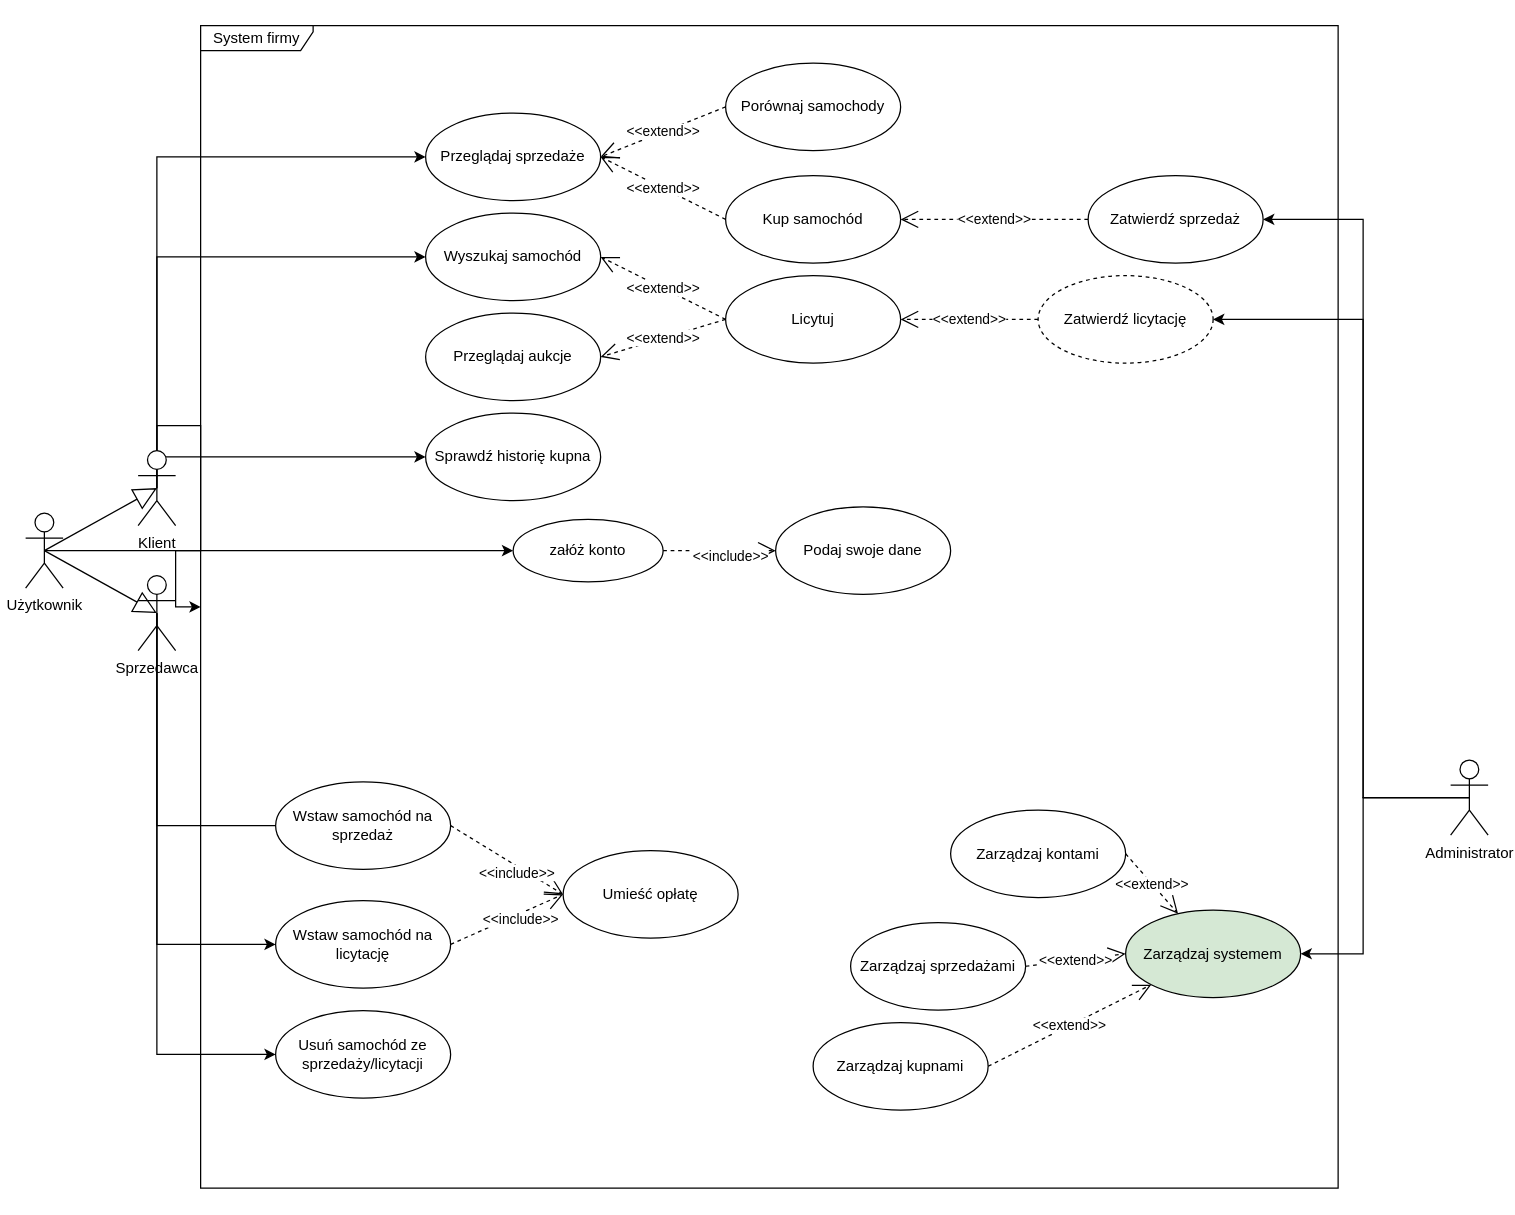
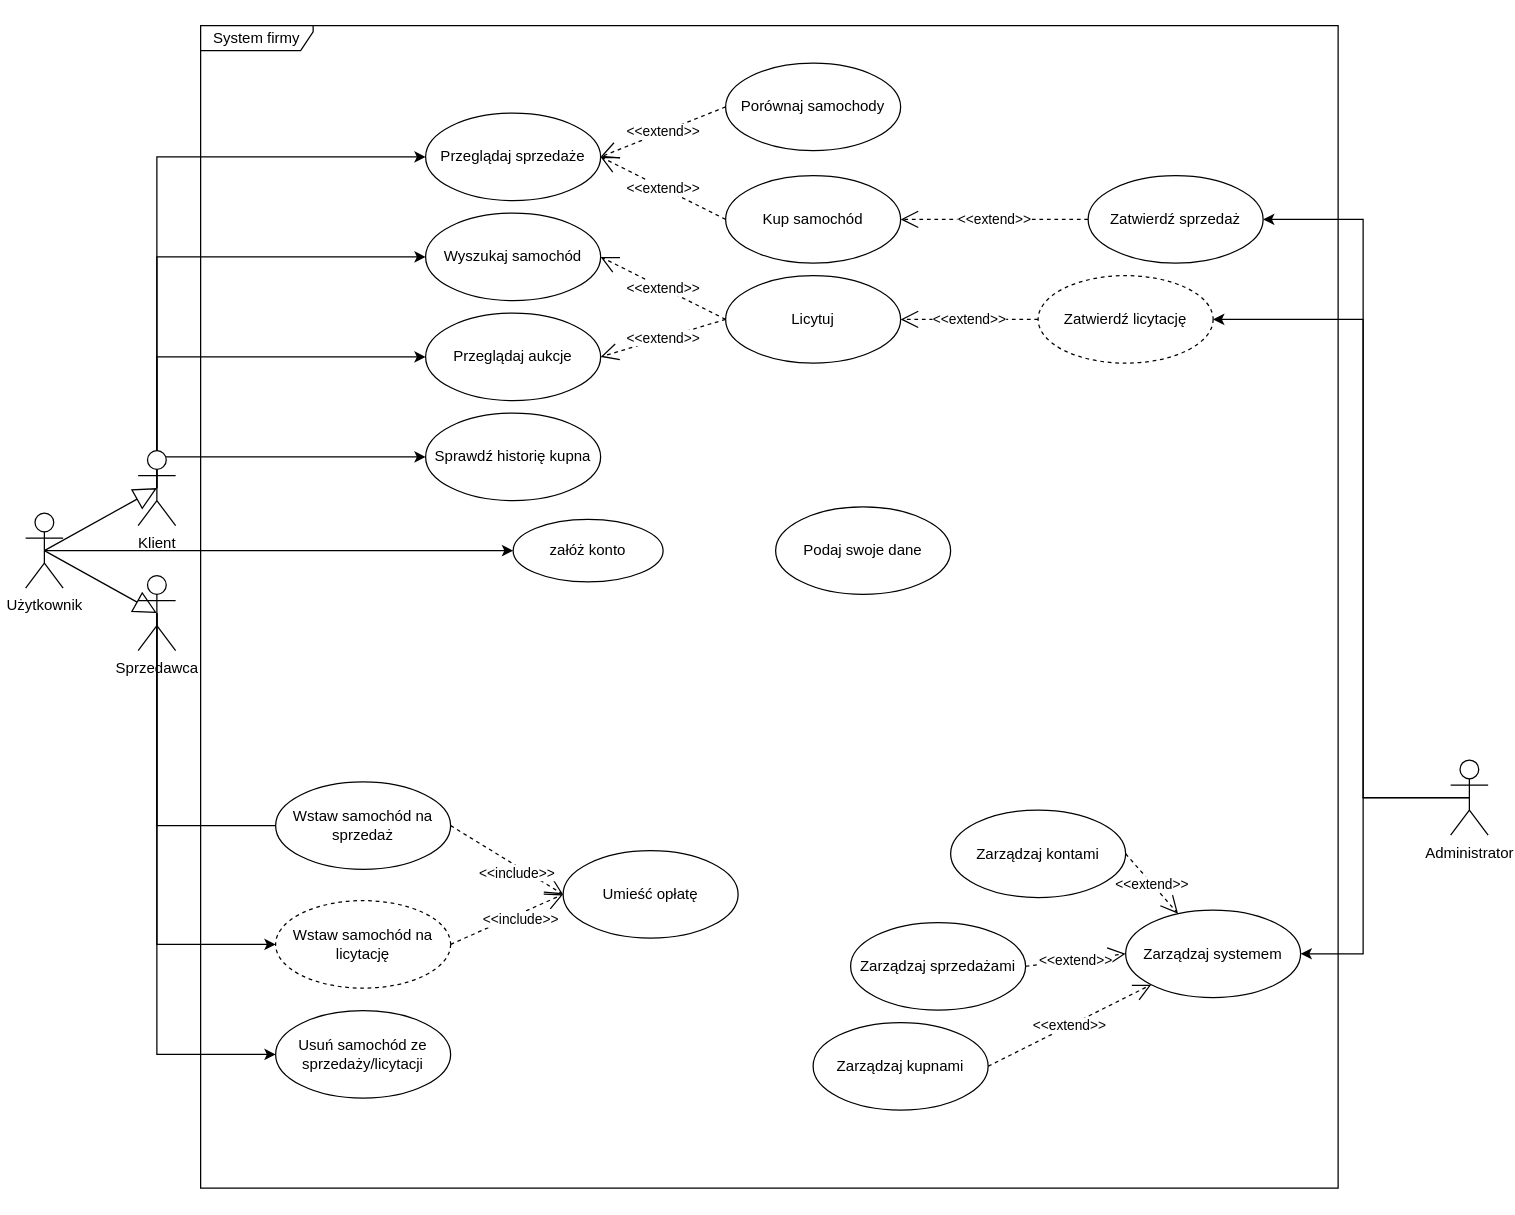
  <mxCell id="0" />
  <mxCell id="1" parent="0" />
  <mxCell id="2" style="edgeStyle=orthogonalEdgeStyle;rounded=0;orthogonalLoop=1;jettySize=auto;html=1;exitX=0.5;exitY=0.5;exitDx=0;exitDy=0;exitPerimeter=0;entryX=0;entryY=0.5;entryDx=0;entryDy=0;" edge="1" parent="1" source="6" target="22"><mxGeometry relative="1" as="geometry"><Array as="points"><mxPoint x="125" y="365" /></Array></mxGeometry></mxCell>
- <mxCell id="3" style="edgeStyle=orthogonalEdgeStyle;rounded=0;orthogonalLoop=1;jettySize=auto;html=1;exitX=0.5;exitY=0;exitDx=0;exitDy=0;exitPerimeter=0;" edge="1" parent="1" source="6" target="17"><mxGeometry relative="1" as="geometry" /></mxCell>
+ <mxCell id="3" style="edgeStyle=orthogonalEdgeStyle;rounded=0;orthogonalLoop=1;jettySize=auto;html=1;exitX=0.5;exitY=0;exitDx=0;exitDy=0;exitPerimeter=0;entryX=0;entryY=0.5;entryDx=0;entryDy=0;" edge="1" parent="1" source="6" target="19"><mxGeometry relative="1" as="geometry" /></mxCell>
  <mxCell id="4" style="edgeStyle=orthogonalEdgeStyle;rounded=0;orthogonalLoop=1;jettySize=auto;html=1;exitX=0.5;exitY=0;exitDx=0;exitDy=0;exitPerimeter=0;entryX=0;entryY=0.5;entryDx=0;entryDy=0;" edge="1" parent="1" source="6" target="20"><mxGeometry relative="1" as="geometry" /></mxCell>
  <mxCell id="5" style="edgeStyle=orthogonalEdgeStyle;rounded=0;orthogonalLoop=1;jettySize=auto;html=1;exitX=0.5;exitY=0.5;exitDx=0;exitDy=0;exitPerimeter=0;entryX=0;entryY=0.5;entryDx=0;entryDy=0;" edge="1" parent="1" source="6" target="23"><mxGeometry relative="1" as="geometry"><Array as="points"><mxPoint x="125" y="205" /></Array></mxGeometry></mxCell>
  <mxCell id="6" value="Klient" style="shape=umlActor;verticalLabelPosition=bottom;verticalAlign=top;html=1;" vertex="1" parent="1"><mxGeometry x="110" y="360" width="30" height="60" as="geometry" /></mxCell>
  <mxCell id="7" style="edgeStyle=orthogonalEdgeStyle;rounded=0;orthogonalLoop=1;jettySize=auto;html=1;exitX=0.5;exitY=0.5;exitDx=0;exitDy=0;exitPerimeter=0;entryX=0;entryY=0.5;entryDx=0;entryDy=0;endArrow=none;" edge="1" parent="1" source="10" target="38"><mxGeometry relative="1" as="geometry"><Array as="points"><mxPoint x="125" y="660" /></Array></mxGeometry></mxCell>
  <mxCell id="8" style="edgeStyle=orthogonalEdgeStyle;rounded=0;orthogonalLoop=1;jettySize=auto;html=1;exitX=0.5;exitY=0.5;exitDx=0;exitDy=0;exitPerimeter=0;entryX=0;entryY=0.5;entryDx=0;entryDy=0;" edge="1" parent="1" source="10" target="44"><mxGeometry relative="1" as="geometry"><Array as="points"><mxPoint x="125" y="755" /></Array></mxGeometry></mxCell>
  <mxCell id="9" style="edgeStyle=orthogonalEdgeStyle;rounded=0;orthogonalLoop=1;jettySize=auto;html=1;exitX=0.5;exitY=0.5;exitDx=0;exitDy=0;exitPerimeter=0;entryX=0;entryY=0.5;entryDx=0;entryDy=0;" edge="1" parent="1" source="10" target="46"><mxGeometry relative="1" as="geometry"><Array as="points"><mxPoint x="125" y="843" /></Array></mxGeometry></mxCell>
  <mxCell id="10" value="Sprzedawca" style="shape=umlActor;verticalLabelPosition=bottom;verticalAlign=top;html=1;" vertex="1" parent="1"><mxGeometry x="110" y="460" width="30" height="60" as="geometry" /></mxCell>
  <mxCell id="11" style="edgeStyle=orthogonalEdgeStyle;rounded=0;orthogonalLoop=1;jettySize=auto;html=1;exitX=0.5;exitY=0.5;exitDx=0;exitDy=0;exitPerimeter=0;entryX=0;entryY=0.5;entryDx=0;entryDy=0;" edge="1" parent="1" source="12" target="18"><mxGeometry relative="1" as="geometry"><mxPoint x="360" y="440" as="targetPoint" /><Array as="points" /></mxGeometry></mxCell>
  <mxCell id="12" value="Użytkownik" style="shape=umlActor;verticalLabelPosition=bottom;verticalAlign=top;html=1;" vertex="1" parent="1"><mxGeometry x="20" y="410" width="30" height="60" as="geometry" /></mxCell>
  <mxCell id="13" style="edgeStyle=orthogonalEdgeStyle;rounded=0;orthogonalLoop=1;jettySize=auto;html=1;exitX=0.5;exitY=0.5;exitDx=0;exitDy=0;exitPerimeter=0;entryX=1;entryY=0.5;entryDx=0;entryDy=0;" edge="1" parent="1" source="16" target="24"><mxGeometry relative="1" as="geometry"><Array as="points"><mxPoint x="1090" y="637" /><mxPoint x="1090" y="763" /></Array></mxGeometry></mxCell>
  <mxCell id="14" style="edgeStyle=orthogonalEdgeStyle;rounded=0;orthogonalLoop=1;jettySize=auto;html=1;exitX=0.5;exitY=0.5;exitDx=0;exitDy=0;exitPerimeter=0;entryX=1;entryY=0.5;entryDx=0;entryDy=0;" edge="1" parent="1" source="16" target="32"><mxGeometry relative="1" as="geometry"><Array as="points"><mxPoint x="1090" y="638" /><mxPoint x="1090" y="255" /></Array></mxGeometry></mxCell>
  <mxCell id="15" style="edgeStyle=orthogonalEdgeStyle;rounded=0;orthogonalLoop=1;jettySize=auto;html=1;exitX=0.5;exitY=0.5;exitDx=0;exitDy=0;exitPerimeter=0;entryX=1;entryY=0.5;entryDx=0;entryDy=0;" edge="1" parent="1" source="16" target="33"><mxGeometry relative="1" as="geometry"><Array as="points"><mxPoint x="1090" y="638" /><mxPoint x="1090" y="175" /></Array></mxGeometry></mxCell>
  <mxCell id="16" value="Administrator" style="shape=umlActor;verticalLabelPosition=bottom;verticalAlign=top;html=1;" vertex="1" parent="1"><mxGeometry x="1160" y="607.5" width="30" height="60" as="geometry" /></mxCell>
  <mxCell id="17" value="System firmy" style="shape=umlFrame;whiteSpace=wrap;html=1;width=90;height=20;" vertex="1" parent="1"><mxGeometry y="20" width="910" height="930" as="geometry" x="160" /></mxCell>
  <mxCell id="18" value="załóż konto" style="ellipse;whiteSpace=wrap;html=1;" vertex="1" parent="1"><mxGeometry x="410" y="415" width="120" height="50" as="geometry" /></mxCell>
  <mxCell id="19" value="Przeglądaj aukcje" style="ellipse;whiteSpace=wrap;html=1;" vertex="1" parent="1"><mxGeometry x="340" y="250" width="140" height="70" as="geometry" /></mxCell>
  <mxCell id="20" value="Przeglądaj sprzedaże" style="ellipse;whiteSpace=wrap;html=1;" vertex="1" parent="1"><mxGeometry x="340" y="90" width="140" height="70" as="geometry" /></mxCell>
  <mxCell id="21" value="Licytuj" style="ellipse;whiteSpace=wrap;html=1;" vertex="1" parent="1"><mxGeometry x="580" y="220" width="140" height="70" as="geometry" /></mxCell>
  <mxCell id="22" value="Sprawdź historię kupna" style="ellipse;whiteSpace=wrap;html=1;" vertex="1" parent="1"><mxGeometry x="340" y="330" width="140" height="70" as="geometry" /></mxCell>
  <mxCell id="23" value="Wyszukaj samochód" style="ellipse;whiteSpace=wrap;html=1;" vertex="1" parent="1"><mxGeometry x="340" y="170" width="140" height="70" as="geometry" /></mxCell>
- <mxCell id="24" value="Zarządzaj systemem" style="ellipse;whiteSpace=wrap;html=1;fillColor=#d5e8d4;" vertex="1" parent="1"><mxGeometry x="900" y="727.5" width="140" height="70" as="geometry" /></mxCell>
+ <mxCell id="24" value="Zarządzaj systemem" style="ellipse;whiteSpace=wrap;html=1;" vertex="1" parent="1"><mxGeometry x="900" y="727.5" width="140" height="70" as="geometry" /></mxCell>
  <mxCell id="25" value="Zarządzaj kontami" style="ellipse;whiteSpace=wrap;html=1;" vertex="1" parent="1"><mxGeometry x="760" y="647.5" width="140" height="70" as="geometry" /></mxCell>
  <mxCell id="26" value="Zarządzaj sprzedażami" style="ellipse;whiteSpace=wrap;html=1;" vertex="1" parent="1"><mxGeometry x="680" y="737.5" width="140" height="70" as="geometry" /></mxCell>
  <mxCell id="27" value="Zarządzaj kupnami" style="ellipse;whiteSpace=wrap;html=1;" vertex="1" parent="1"><mxGeometry x="650" y="817.5" width="140" height="70" as="geometry" /></mxCell>
  <mxCell id="28" value="&amp;lt;&amp;lt;extend&amp;gt;&amp;gt;" style="endArrow=open;endSize=12;dashed=1;html=1;exitX=1;exitY=0.5;exitDx=0;exitDy=0;" edge="1" parent="1" source="25" target="24"><mxGeometry width="160" relative="1" as="geometry"><mxPoint x="800" y="787.5" as="sourcePoint" /><mxPoint x="920" y="667.5" as="targetPoint" /><Array as="points" /><mxPoint as="offset" /></mxGeometry></mxCell>
  <mxCell id="29" value="&amp;lt;&amp;lt;extend&amp;gt;&amp;gt;" style="endArrow=open;endSize=12;dashed=1;html=1;exitX=1;exitY=0.5;exitDx=0;exitDy=0;entryX=0;entryY=0.5;entryDx=0;entryDy=0;" edge="1" parent="1" source="26" target="24"><mxGeometry width="160" relative="1" as="geometry"><mxPoint x="690" y="772.5" as="sourcePoint" /><mxPoint x="880" y="761.79" as="targetPoint" /><Array as="points" /><mxPoint as="offset" /></mxGeometry></mxCell>
  <mxCell id="30" value="&amp;lt;&amp;lt;extend&amp;gt;&amp;gt;" style="endArrow=open;endSize=12;dashed=1;html=1;exitX=1;exitY=0.5;exitDx=0;exitDy=0;entryX=0;entryY=1;entryDx=0;entryDy=0;" edge="1" parent="1" source="27" target="24"><mxGeometry width="160" relative="1" as="geometry"><mxPoint x="800" y="827.5" as="sourcePoint" /><mxPoint x="960" y="827.5" as="targetPoint" /><Array as="points" /><mxPoint as="offset" /></mxGeometry></mxCell>
  <mxCell id="31" value="&amp;lt;&amp;lt;extend&amp;gt;&amp;gt;" style="endArrow=open;endSize=12;dashed=1;html=1;exitX=0;exitY=0.5;exitDx=0;exitDy=0;entryX=1;entryY=0.5;entryDx=0;entryDy=0;" edge="1" parent="1" source="21" target="19"><mxGeometry width="160" relative="1" as="geometry"><mxPoint x="560" y="260" as="sourcePoint" /><mxPoint x="500" y="190" as="targetPoint" /><Array as="points" /><mxPoint as="offset" /></mxGeometry></mxCell>
  <mxCell id="32" value="Zatwierdź licytację" style="ellipse;whiteSpace=wrap;html=1;dashed=1;" vertex="1" parent="1"><mxGeometry x="830" y="220" width="140" height="70" as="geometry" /></mxCell>
  <mxCell id="33" value="Zatwierdź sprzedaż" style="ellipse;whiteSpace=wrap;html=1;" vertex="1" parent="1"><mxGeometry x="870" y="140" width="140" height="70" as="geometry" /></mxCell>
  <mxCell id="34" value="" style="endArrow=block;endSize=16;endFill=0;html=1;exitX=0.5;exitY=0.5;exitDx=0;exitDy=0;exitPerimeter=0;entryX=0.5;entryY=0.5;entryDx=0;entryDy=0;entryPerimeter=0;" edge="1" parent="1" source="12" target="6"><mxGeometry width="160" relative="1" as="geometry"><mxPoint x="140" y="444.29" as="sourcePoint" /><mxPoint x="300" y="444.29" as="targetPoint" /><Array as="points" /></mxGeometry></mxCell>
  <mxCell id="35" value="" style="endArrow=block;endSize=16;endFill=0;html=1;exitX=0.5;exitY=0.5;exitDx=0;exitDy=0;exitPerimeter=0;entryX=0.5;entryY=0.5;entryDx=0;entryDy=0;entryPerimeter=0;" edge="1" parent="1" source="12" target="10"><mxGeometry width="160" relative="1" as="geometry"><mxPoint x="45" y="450" as="sourcePoint" /><mxPoint x="135" y="400" as="targetPoint" /><Array as="points" /></mxGeometry></mxCell>
  <mxCell id="36" value="Porównaj samochody" style="ellipse;whiteSpace=wrap;html=1;" vertex="1" parent="1"><mxGeometry x="580" y="50" width="140" height="70" as="geometry" /></mxCell>
  <mxCell id="37" value="&amp;lt;&amp;lt;extend&amp;gt;&amp;gt;" style="endArrow=open;endSize=12;dashed=1;html=1;exitX=0;exitY=0.5;exitDx=0;exitDy=0;entryX=1;entryY=0.5;entryDx=0;entryDy=0;" edge="1" parent="1" source="36" target="20"><mxGeometry width="160" relative="1" as="geometry"><mxPoint x="452.32" y="90" as="sourcePoint" /><mxPoint x="460" y="115" as="targetPoint" /><Array as="points" /><mxPoint as="offset" /></mxGeometry></mxCell>
  <mxCell id="38" value="Wstaw samochód na sprzedaż" style="ellipse;whiteSpace=wrap;html=1;" vertex="1" parent="1"><mxGeometry x="220" y="625" width="140" height="70" as="geometry" /></mxCell>
  <mxCell id="39" value="&amp;lt;&amp;lt;extend&amp;gt;&amp;gt;" style="endArrow=open;endSize=12;dashed=1;html=1;exitX=0;exitY=0.5;exitDx=0;exitDy=0;entryX=1;entryY=0.5;entryDx=0;entryDy=0;" edge="1" parent="1" source="21" target="23"><mxGeometry width="160" relative="1" as="geometry"><mxPoint x="594" y="380" as="sourcePoint" /><mxPoint x="470" y="380" as="targetPoint" /><Array as="points" /><mxPoint as="offset" /></mxGeometry></mxCell>
  <mxCell id="40" value="Kup samochód" style="ellipse;whiteSpace=wrap;html=1;" vertex="1" parent="1"><mxGeometry x="580" y="140" width="140" height="70" as="geometry" /></mxCell>
  <mxCell id="41" value="&amp;lt;&amp;lt;extend&amp;gt;&amp;gt;" style="endArrow=open;endSize=12;dashed=1;html=1;exitX=0;exitY=0.5;exitDx=0;exitDy=0;entryX=1;entryY=0.5;entryDx=0;entryDy=0;" edge="1" parent="1" source="40" target="20"><mxGeometry width="160" relative="1" as="geometry"><mxPoint x="590" y="95" as="sourcePoint" /><mxPoint x="480" y="135" as="targetPoint" /><Array as="points" /><mxPoint as="offset" /></mxGeometry></mxCell>
  <mxCell id="42" value="&amp;lt;&amp;lt;include&amp;gt;&amp;gt;" style="endArrow=open;endSize=12;dashed=1;html=1;exitX=1;exitY=0.5;exitDx=0;exitDy=0;entryX=0;entryY=0.5;entryDx=0;entryDy=0;" edge="1" parent="1" source="38" target="43"><mxGeometry x="0.211" y="-4" width="160" relative="1" as="geometry"><mxPoint x="410" y="613.25" as="sourcePoint" /><mxPoint x="490" y="620" as="targetPoint" /><Array as="points" /><mxPoint y="1" as="offset" /></mxGeometry></mxCell>
  <mxCell id="43" value="Umieść opłatę" style="ellipse;whiteSpace=wrap;html=1;" vertex="1" parent="1"><mxGeometry x="450" y="680" width="140" height="70" as="geometry" /></mxCell>
- <mxCell id="44" value="Wstaw samochód na licytację" style="ellipse;whiteSpace=wrap;html=1;" vertex="1" parent="1"><mxGeometry x="220" y="720" width="140" height="70" as="geometry" /></mxCell>
+ <mxCell id="44" value="Wstaw samochód na licytację" style="ellipse;whiteSpace=wrap;html=1;dashed=1;" vertex="1" parent="1"><mxGeometry x="220" y="720" width="140" height="70" as="geometry" /></mxCell>
  <mxCell id="45" value="&amp;lt;&amp;lt;include&amp;gt;&amp;gt;" style="endArrow=open;endSize=12;dashed=1;html=1;exitX=1;exitY=0.5;exitDx=0;exitDy=0;entryX=0;entryY=0.5;entryDx=0;entryDy=0;" edge="1" parent="1" source="44" target="43"><mxGeometry x="0.211" y="-4" width="160" relative="1" as="geometry"><mxPoint x="370" y="670" as="sourcePoint" /><mxPoint x="410" y="725" as="targetPoint" /><Array as="points" /><mxPoint y="1" as="offset" /></mxGeometry></mxCell>
  <mxCell id="46" value="Usuń samochód ze sprzedaży/licytacji" style="ellipse;whiteSpace=wrap;html=1;" vertex="1" parent="1"><mxGeometry x="220" y="808" width="140" height="70" as="geometry" /></mxCell>
- <mxCell id="47" value="&amp;lt;&amp;lt;include&amp;gt;&amp;gt;" style="endArrow=open;endSize=12;dashed=1;html=1;exitX=1;exitY=0.5;exitDx=0;exitDy=0;entryX=0;entryY=0.5;entryDx=0;entryDy=0;" edge="1" parent="1" source="18" target="48"><mxGeometry x="0.211" y="-4" width="160" relative="1" as="geometry"><mxPoint x="10" y="210" as="sourcePoint" /><mxPoint x="0" y="210" as="targetPoint" /><Array as="points" /><mxPoint y="1" as="offset" /></mxGeometry></mxCell>
  <mxCell id="48" value="Podaj swoje dane" style="ellipse;whiteSpace=wrap;html=1;" vertex="1" parent="1"><mxGeometry x="620" y="405" width="140" height="70" as="geometry" /></mxCell>
  <mxCell id="49" value="&amp;lt;&amp;lt;extend&amp;gt;&amp;gt;" style="endArrow=open;endSize=12;dashed=1;html=1;exitX=0;exitY=0.5;exitDx=0;exitDy=0;entryX=1;entryY=0.5;entryDx=0;entryDy=0;" edge="1" parent="1" source="33" target="40"><mxGeometry width="160" relative="1" as="geometry"><mxPoint x="850" y="230" as="sourcePoint" /><mxPoint x="830" y="80" as="targetPoint" /><Array as="points" /><mxPoint as="offset" /></mxGeometry></mxCell>
  <mxCell id="50" value="&amp;lt;&amp;lt;extend&amp;gt;&amp;gt;" style="endArrow=open;endSize=12;dashed=1;html=1;exitX=0;exitY=0.5;exitDx=0;exitDy=0;entryX=1;entryY=0.5;entryDx=0;entryDy=0;" edge="1" parent="1" source="32" target="21"><mxGeometry width="160" relative="1" as="geometry"><mxPoint x="910" y="314.29" as="sourcePoint" /><mxPoint x="760" y="314.29" as="targetPoint" /><Array as="points" /><mxPoint as="offset" /></mxGeometry></mxCell>
